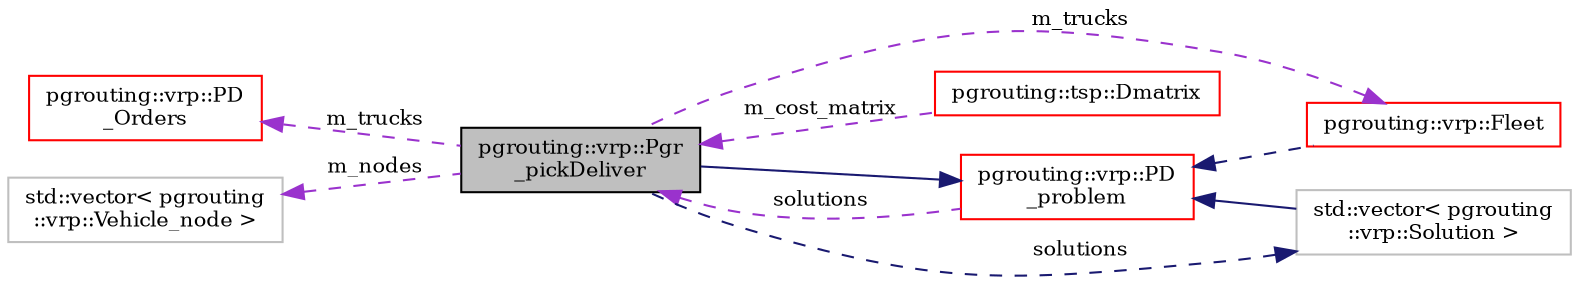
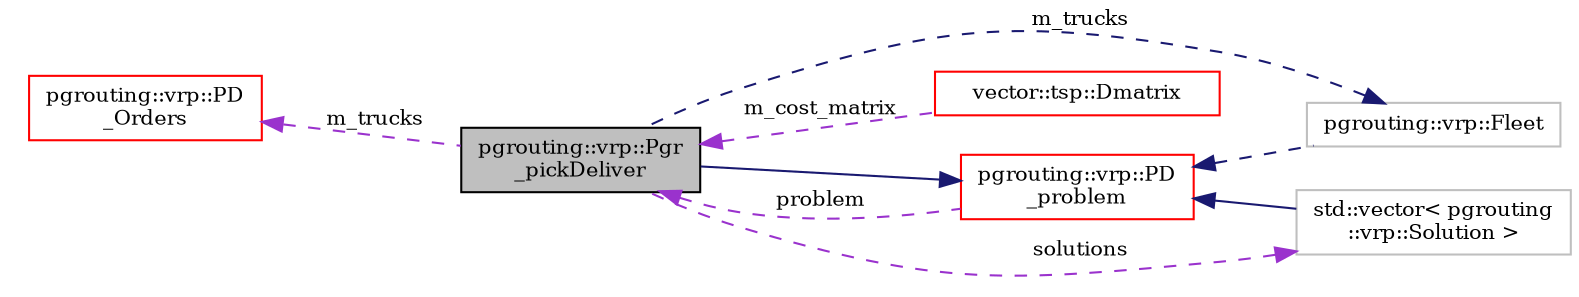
  digraph {
    fontname="DejaVu Serif"
    rankdir=LR
    node [color=red fillcolor=white fontname="DejaVu Serif" fontsize=10 shape=record style=filled]
    edge [color=darkorchid3 dir=back fontname="DejaVu Serif" fontsize=10 labelfontname=Helvetica labelfontsize=10 style=dashed]
    n1 [color=black fillcolor=grey75 fontcolor=black height=0.2 label="pgrouting::vrp::Pgr\l_pickDeliver" width=0.4]
    n2 [height=0.2 label="pgrouting::vrp::PD\l_problem" width=0.4]
-   n3 [height=0.2 label="pgrouting::tsp::Dmatrix" width=0.4]
-   n4 [height=0.2 label="pgrouting::vrp::Fleet" width=0.4]
+   n3 [height=0.2 label="vector::tsp::Dmatrix" width=0.4]
+   n4 [color=grey75 height=0.2 label="pgrouting::vrp::Fleet" width=0.4]
    n5 [color=grey75 height=0.2 label="std::vector\< pgrouting\l::vrp::Solution \>" width=0.4]
    n6 [height=0.2 label="pgrouting::vrp::PD\l_Orders" width=0.4]
-   n7 [color=grey75 height=0.2 label="std::vector\< pgrouting\l::vrp::Vehicle_node \>" width=0.4]
-   n1 -> n2 [label=" solutions"]
+   n1 -> n2 [label=" problem"]
    n1 -> n3 [label=" m_cost_matrix"]
    n2 -> n1 [color=midnightblue style=solid]
    n2 -> n4 [color=midnightblue]
    n2 -> n5 [color=midnightblue style=solid]
-   n4 -> n1 [label=" m_trucks"]
-   n5 -> n1 [color=midnightblue label=" solutions"]
+   n4 -> n1 [color=midnightblue label=" m_trucks"]
+   n5 -> n1 [label=" solutions"]
    n6 -> n1 [label=" m_trucks"]
-   n7 -> n1 [label=" m_nodes"]
  }
